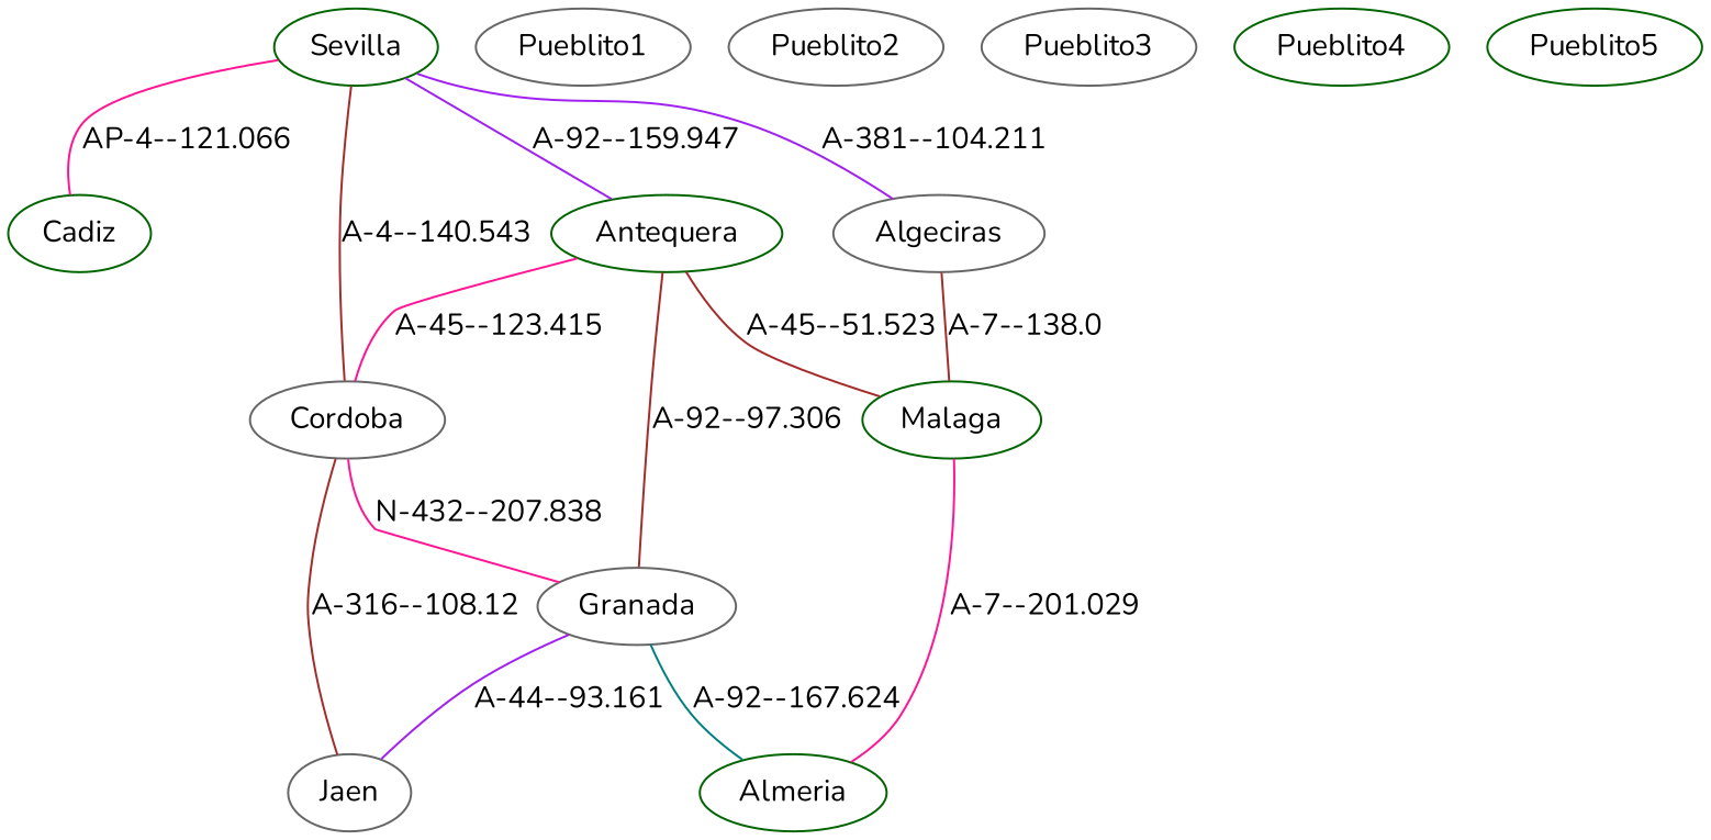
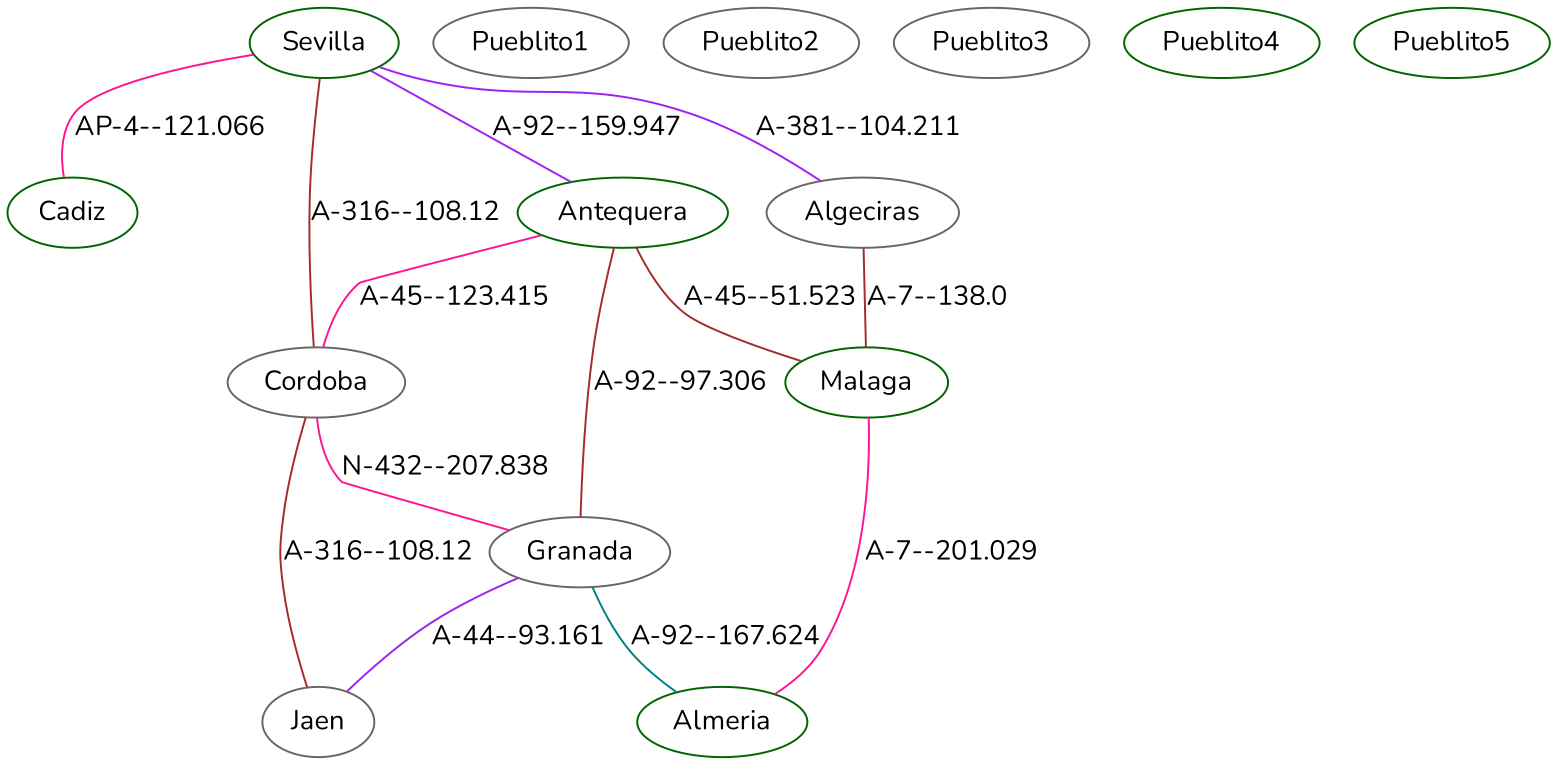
  strict graph {
    fontname=Nunito
    node [color=darkgreen fontname=Nunito]
    edge [color=brown fontname=Nunito]
    n1 [label=Sevilla]
    n2 [label=Cadiz]
    n3 [color=gray40 label=Cordoba]
    n4 [label=Antequera]
    n5 [color=gray40 label=Algeciras]
    n6 [color=gray40 label=Granada]
    n7 [color=gray40 label=Jaen]
    n8 [label=Malaga]
    n9 [label=Almeria]
    n10 [color=gray40 label=Pueblito1]
    n11 [color=gray40 label=Pueblito2]
    n12 [color=gray40 label=Pueblito3]
    n13 [label=Pueblito4]
    n14 [label=Pueblito5]
    n1 -- n2 [color=deeppink label="AP-4--121.066"]
-   n1 -- n3 [label="A-4--140.543"]
+   n1 -- n3 [label="A-316--108.12"]
    n1 -- n4 [color=purple label="A-92--159.947"]
    n1 -- n5 [color=purple label="A-381--104.211"]
    n3 -- n6 [color=deeppink label="N-432--207.838"]
    n3 -- n7 [label="A-316--108.12"]
    n4 -- n3 [color=deeppink label="A-45--123.415"]
    n4 -- n6 [label="A-92--97.306"]
    n4 -- n8 [label="A-45--51.523"]
    n5 -- n8 [label="A-7--138.0"]
    n6 -- n7 [color=purple label="A-44--93.161"]
    n6 -- n9 [color=teal label="A-92--167.624"]
    n8 -- n9 [color=deeppink label="A-7--201.029"]
  }
